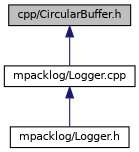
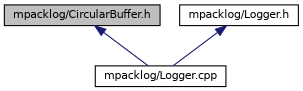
  digraph {
    node [color=black fillcolor=white fontname=Helvetica fontsize=10 shape=record style=filled]
    edge [color=midnightblue dir=back fontname=Helvetica fontsize=10 labelfontname=Helvetica labelfontsize=10 style=solid]
-   n1 [fillcolor=grey75 fontcolor=black height=0.2 label="cpp/CircularBuffer.h" width=0.4]
+   n1 [fillcolor=grey75 fontcolor=black height=0.2 label="mpacklog/CircularBuffer.h" width=0.4]
    n2 [height=0.2 label="mpacklog/Logger.cpp" width=0.4]
    n3 [height=0.2 label="mpacklog/Logger.h" width=0.4]
    n1 -> n2
-   n2 -> n3
+   n3 -> n2
  }
